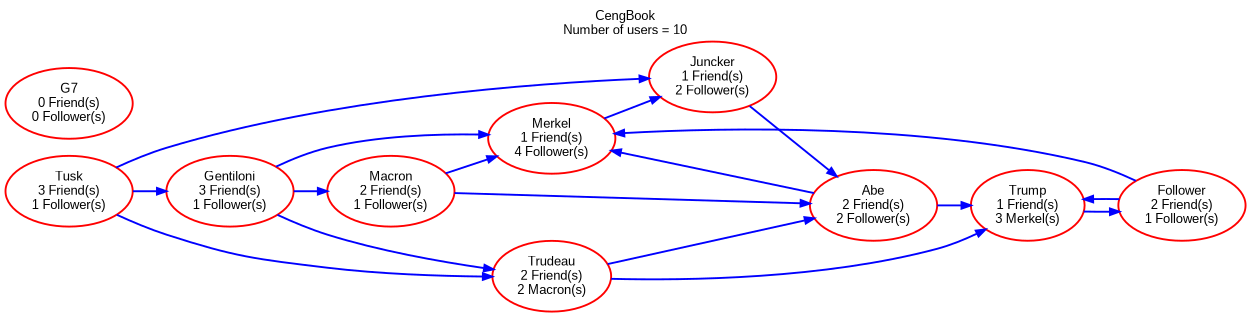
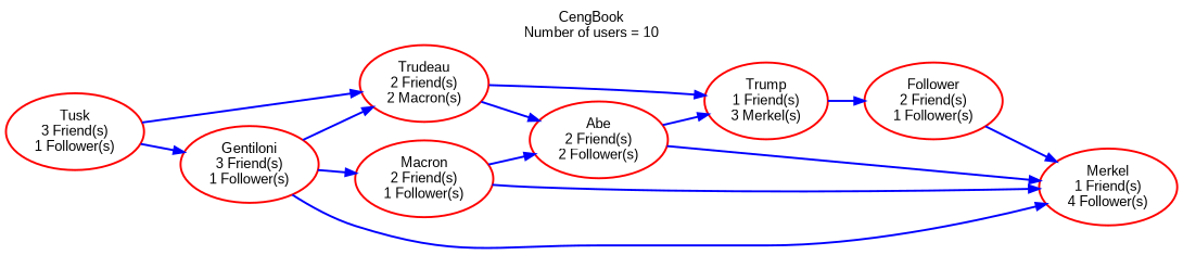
  digraph {
    fontname="Liberation Sans"
    label="CengBook\nNumber of users = 10"
    labelloc=t
    rankdir=LR
    node [color=red fontcolor=black fontname="Liberation Sans" penwidth=2.0 shape=ellipse]
    edge [color=blue fontname="Liberation Sans" penwidth=2.0]
    n1 [label="Merkel\n1 Friend(s)\n4 Follower(s)"]
-   n2 [label="Juncker\n1 Friend(s)\n2 Follower(s)"]
    n3 [label="Abe\n2 Friend(s)\n2 Follower(s)"]
    n4 [label="Trump\n1 Friend(s)\n3 Merkel(s)"]
    n5 [label="Follower\n2 Friend(s)\n1 Follower(s)"]
    n6 [label="Trudeau\n2 Friend(s)\n2 Macron(s)"]
    n7 [label="Gentiloni\n3 Friend(s)\n1 Follower(s)"]
    n8 [label="Macron\n2 Friend(s)\n1 Follower(s)"]
    n9 [label="Tusk\n3 Friend(s)\n1 Follower(s)"]
-   n10 [label="G7\n0 Friend(s)\n0 Follower(s)"]
-   n1 -> n2
-   n2 -> n3
    n3 -> n1
    n3 -> n4
    n4 -> n5
    n5 -> n1
-   n5 -> n4
    n6 -> n3
    n6 -> n4
    n7 -> n1
    n7 -> n6
    n7 -> n8
    n8 -> n1
    n8 -> n3
-   n9 -> n2
    n9 -> n6
    n9 -> n7
  }
